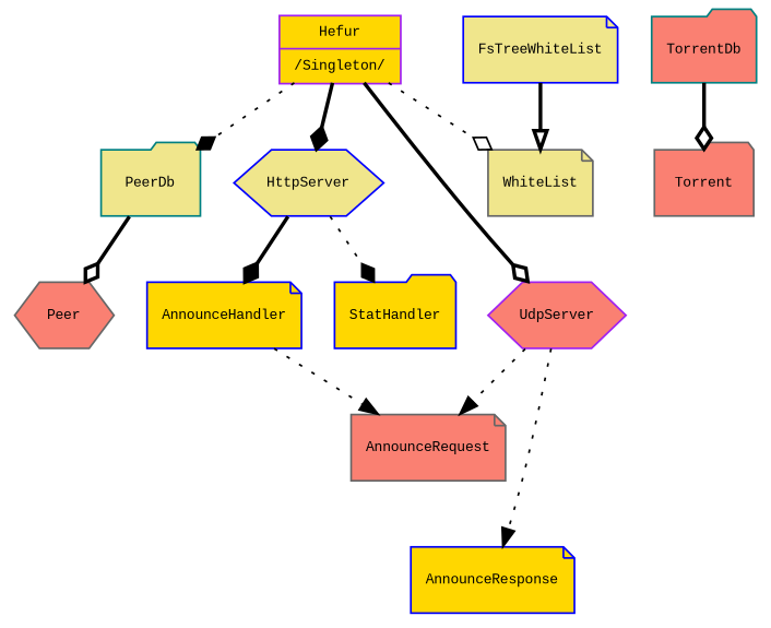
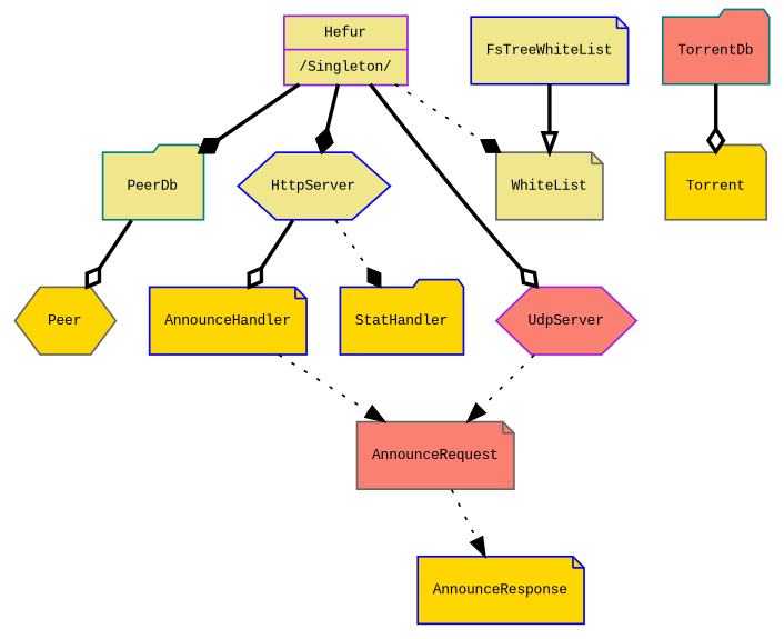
  digraph {
    fontname="Liberation Mono"
    fontsize=8
    node [color=blue fillcolor=khaki fontname="Liberation Mono" fontsize=8 shape=note style=filled]
    edge [arrowhead=diamond fontname="Liberation Mono" fontsize=8 shape=record style=bold]
-   n1 [color=purple fillcolor=gold label="{Hefur|/Singleton/}" shape=record]
+   n1 [color=purple label="{Hefur|/Singleton/}" shape=record]
    PeerDb [color=teal shape=folder]
    HttpServer [shape=hexagon]
    UdpServer [color=purple fillcolor=salmon shape=hexagon]
    WhiteList [color=gray40]
    TorrentDb [color=teal fillcolor=salmon shape=folder]
-   Torrent [color=gray40 fillcolor=salmon shape=folder]
-   Peer [color=gray40 fillcolor=salmon shape=hexagon]
+   Torrent [color=gray40 fillcolor=gold shape=folder]
+   Peer [color=gray40 fillcolor=gold shape=hexagon]
    AnnounceHandler [fillcolor=gold]
    StatHandler [fillcolor=gold shape=folder]
    AnnounceRequest [color=gray40 fillcolor=salmon]
    AnnounceResponse [fillcolor=gold]
    FsTreeWhiteList
-   n1 -> PeerDb [style=dotted]
+   n1 -> PeerDb
    n1 -> HttpServer
    n1 -> UdpServer [arrowhead=odiamond]
-   n1 -> WhiteList [arrowhead=odiamond style=dotted]
+   n1 -> WhiteList [style=dotted]
    PeerDb -> Peer [arrowhead=odiamond]
-   HttpServer -> AnnounceHandler
+   HttpServer -> AnnounceHandler [arrowhead=odiamond]
    HttpServer -> StatHandler [style=dotted]
    UdpServer -> AnnounceRequest [style=dotted arrowhead=""]
    TorrentDb -> Torrent [arrowhead=odiamond]
    AnnounceHandler -> AnnounceRequest [style=dotted arrowhead=""]
-   UdpServer -> AnnounceResponse [style=dotted arrowhead=""]
+   AnnounceRequest -> AnnounceResponse [style=dotted arrowhead=""]
    FsTreeWhiteList -> WhiteList [arrowhead=onormal]
  }
